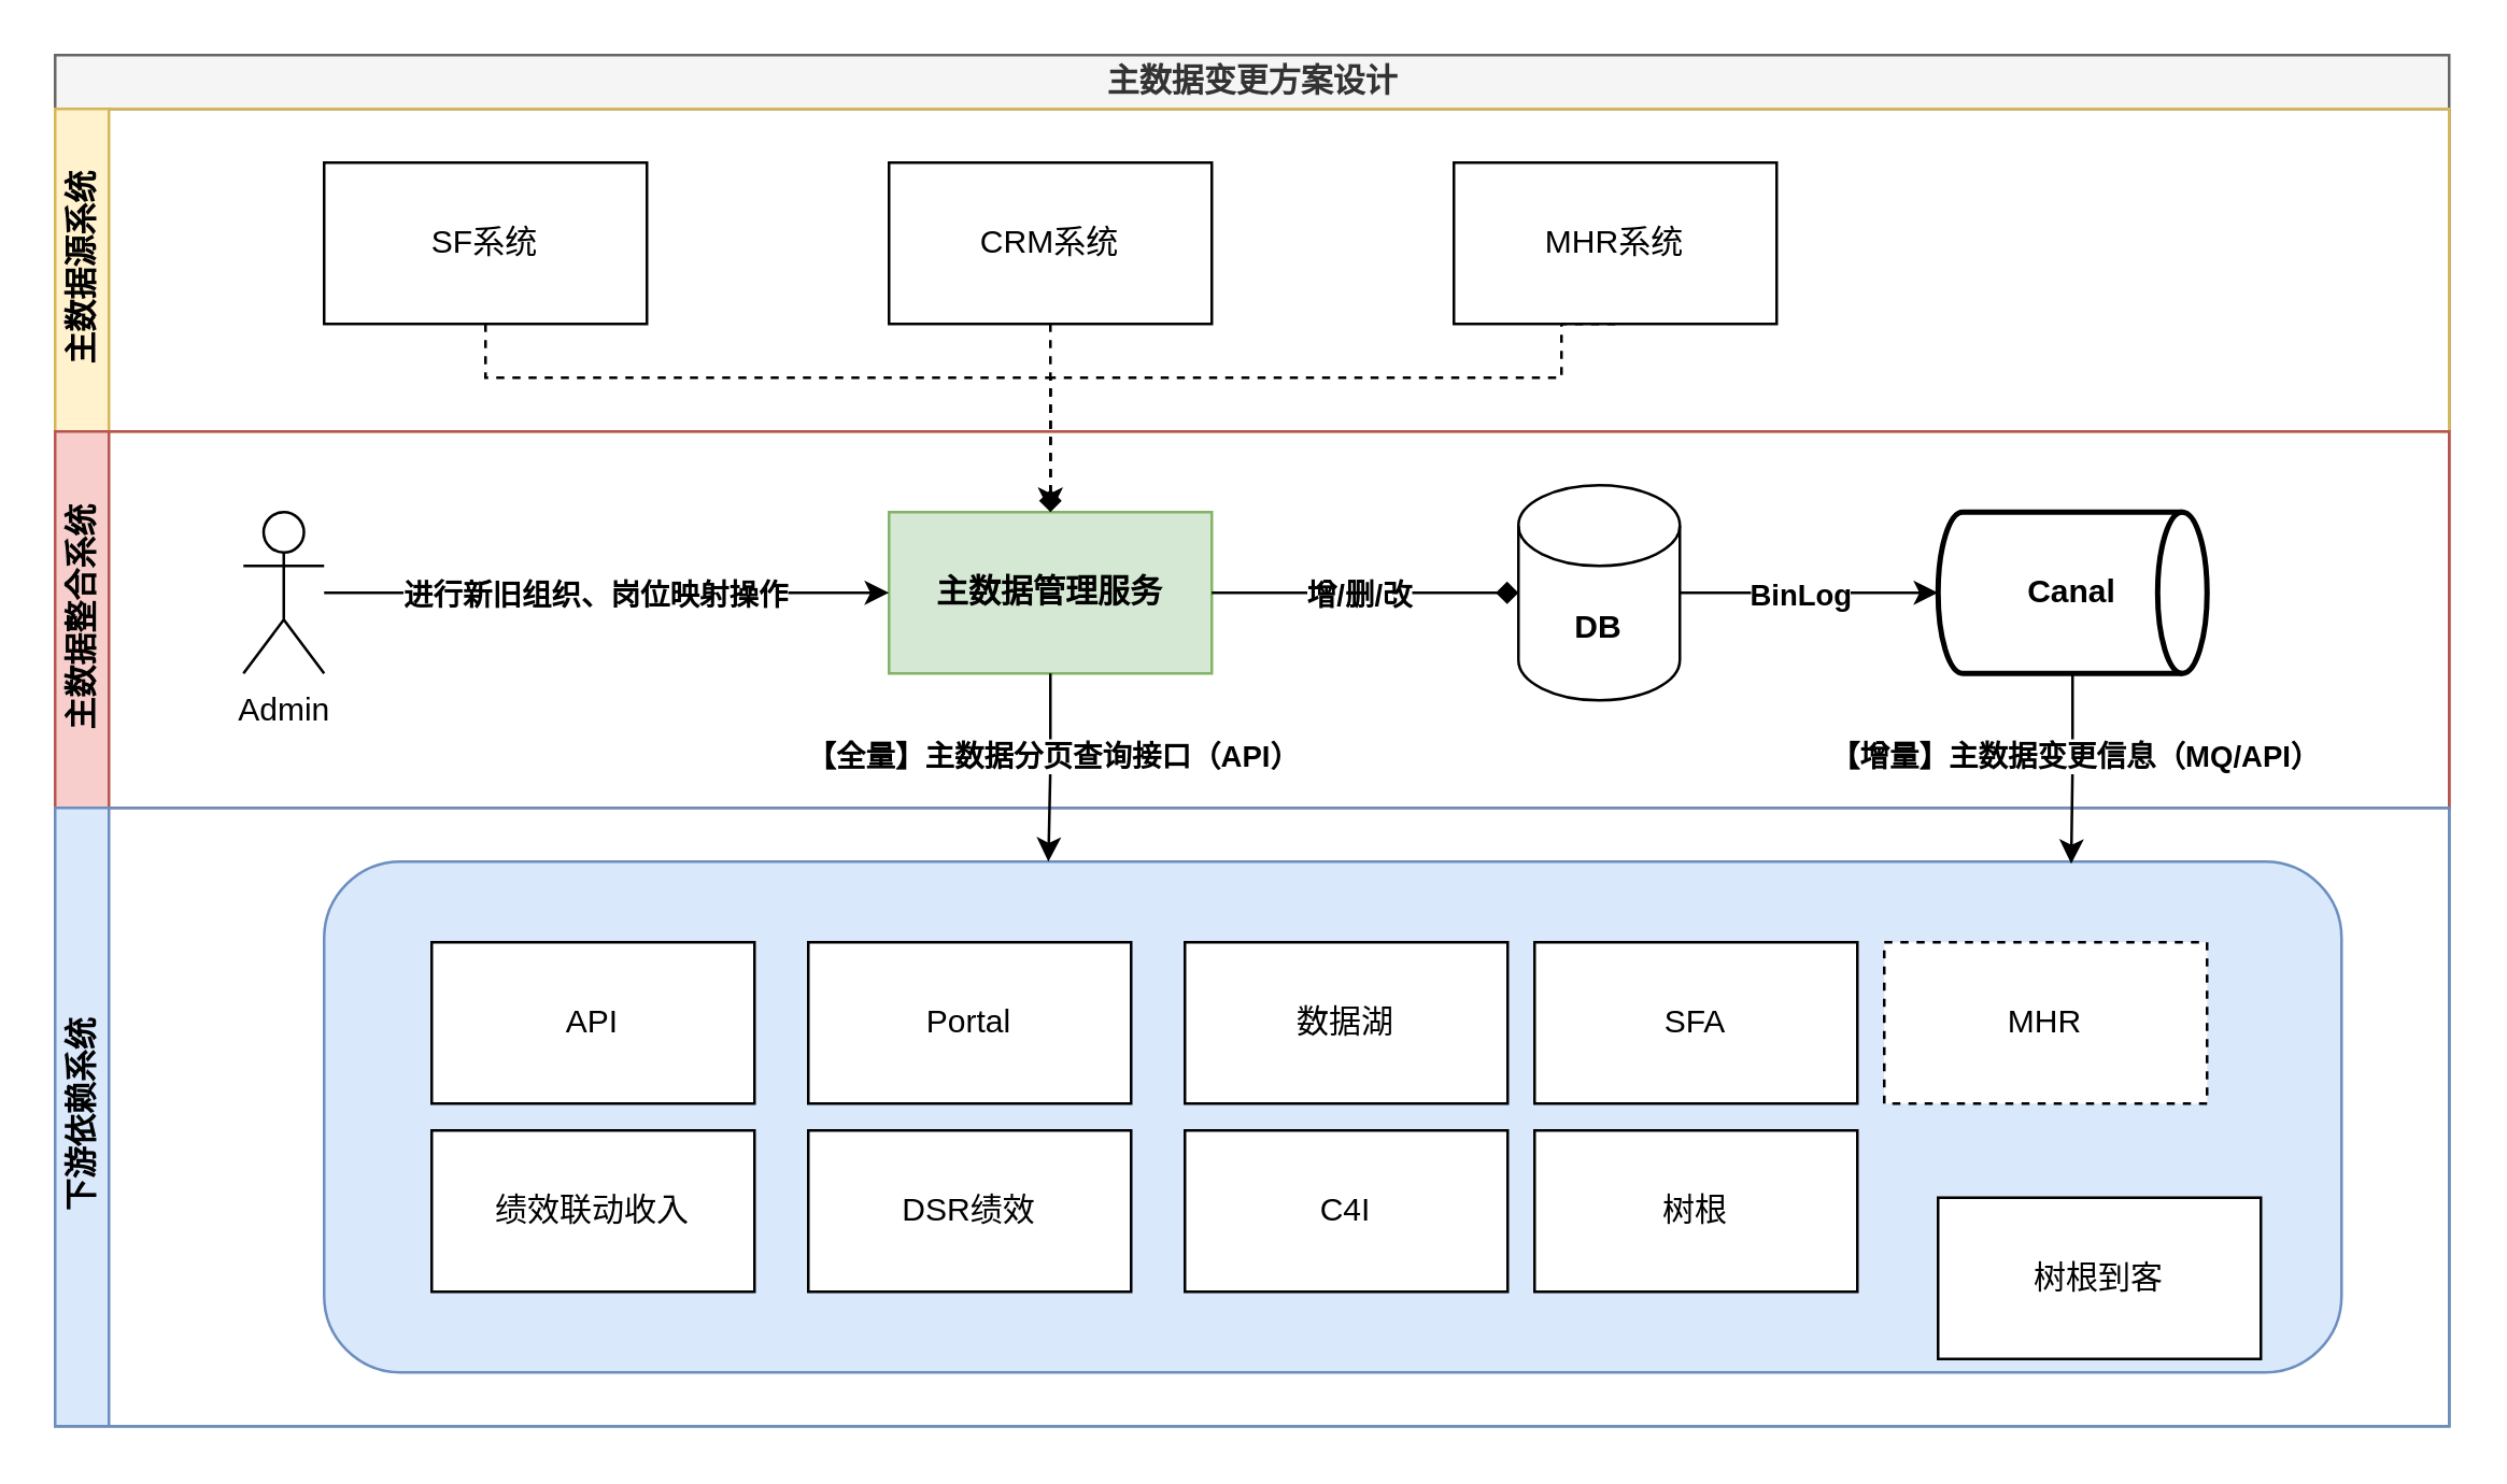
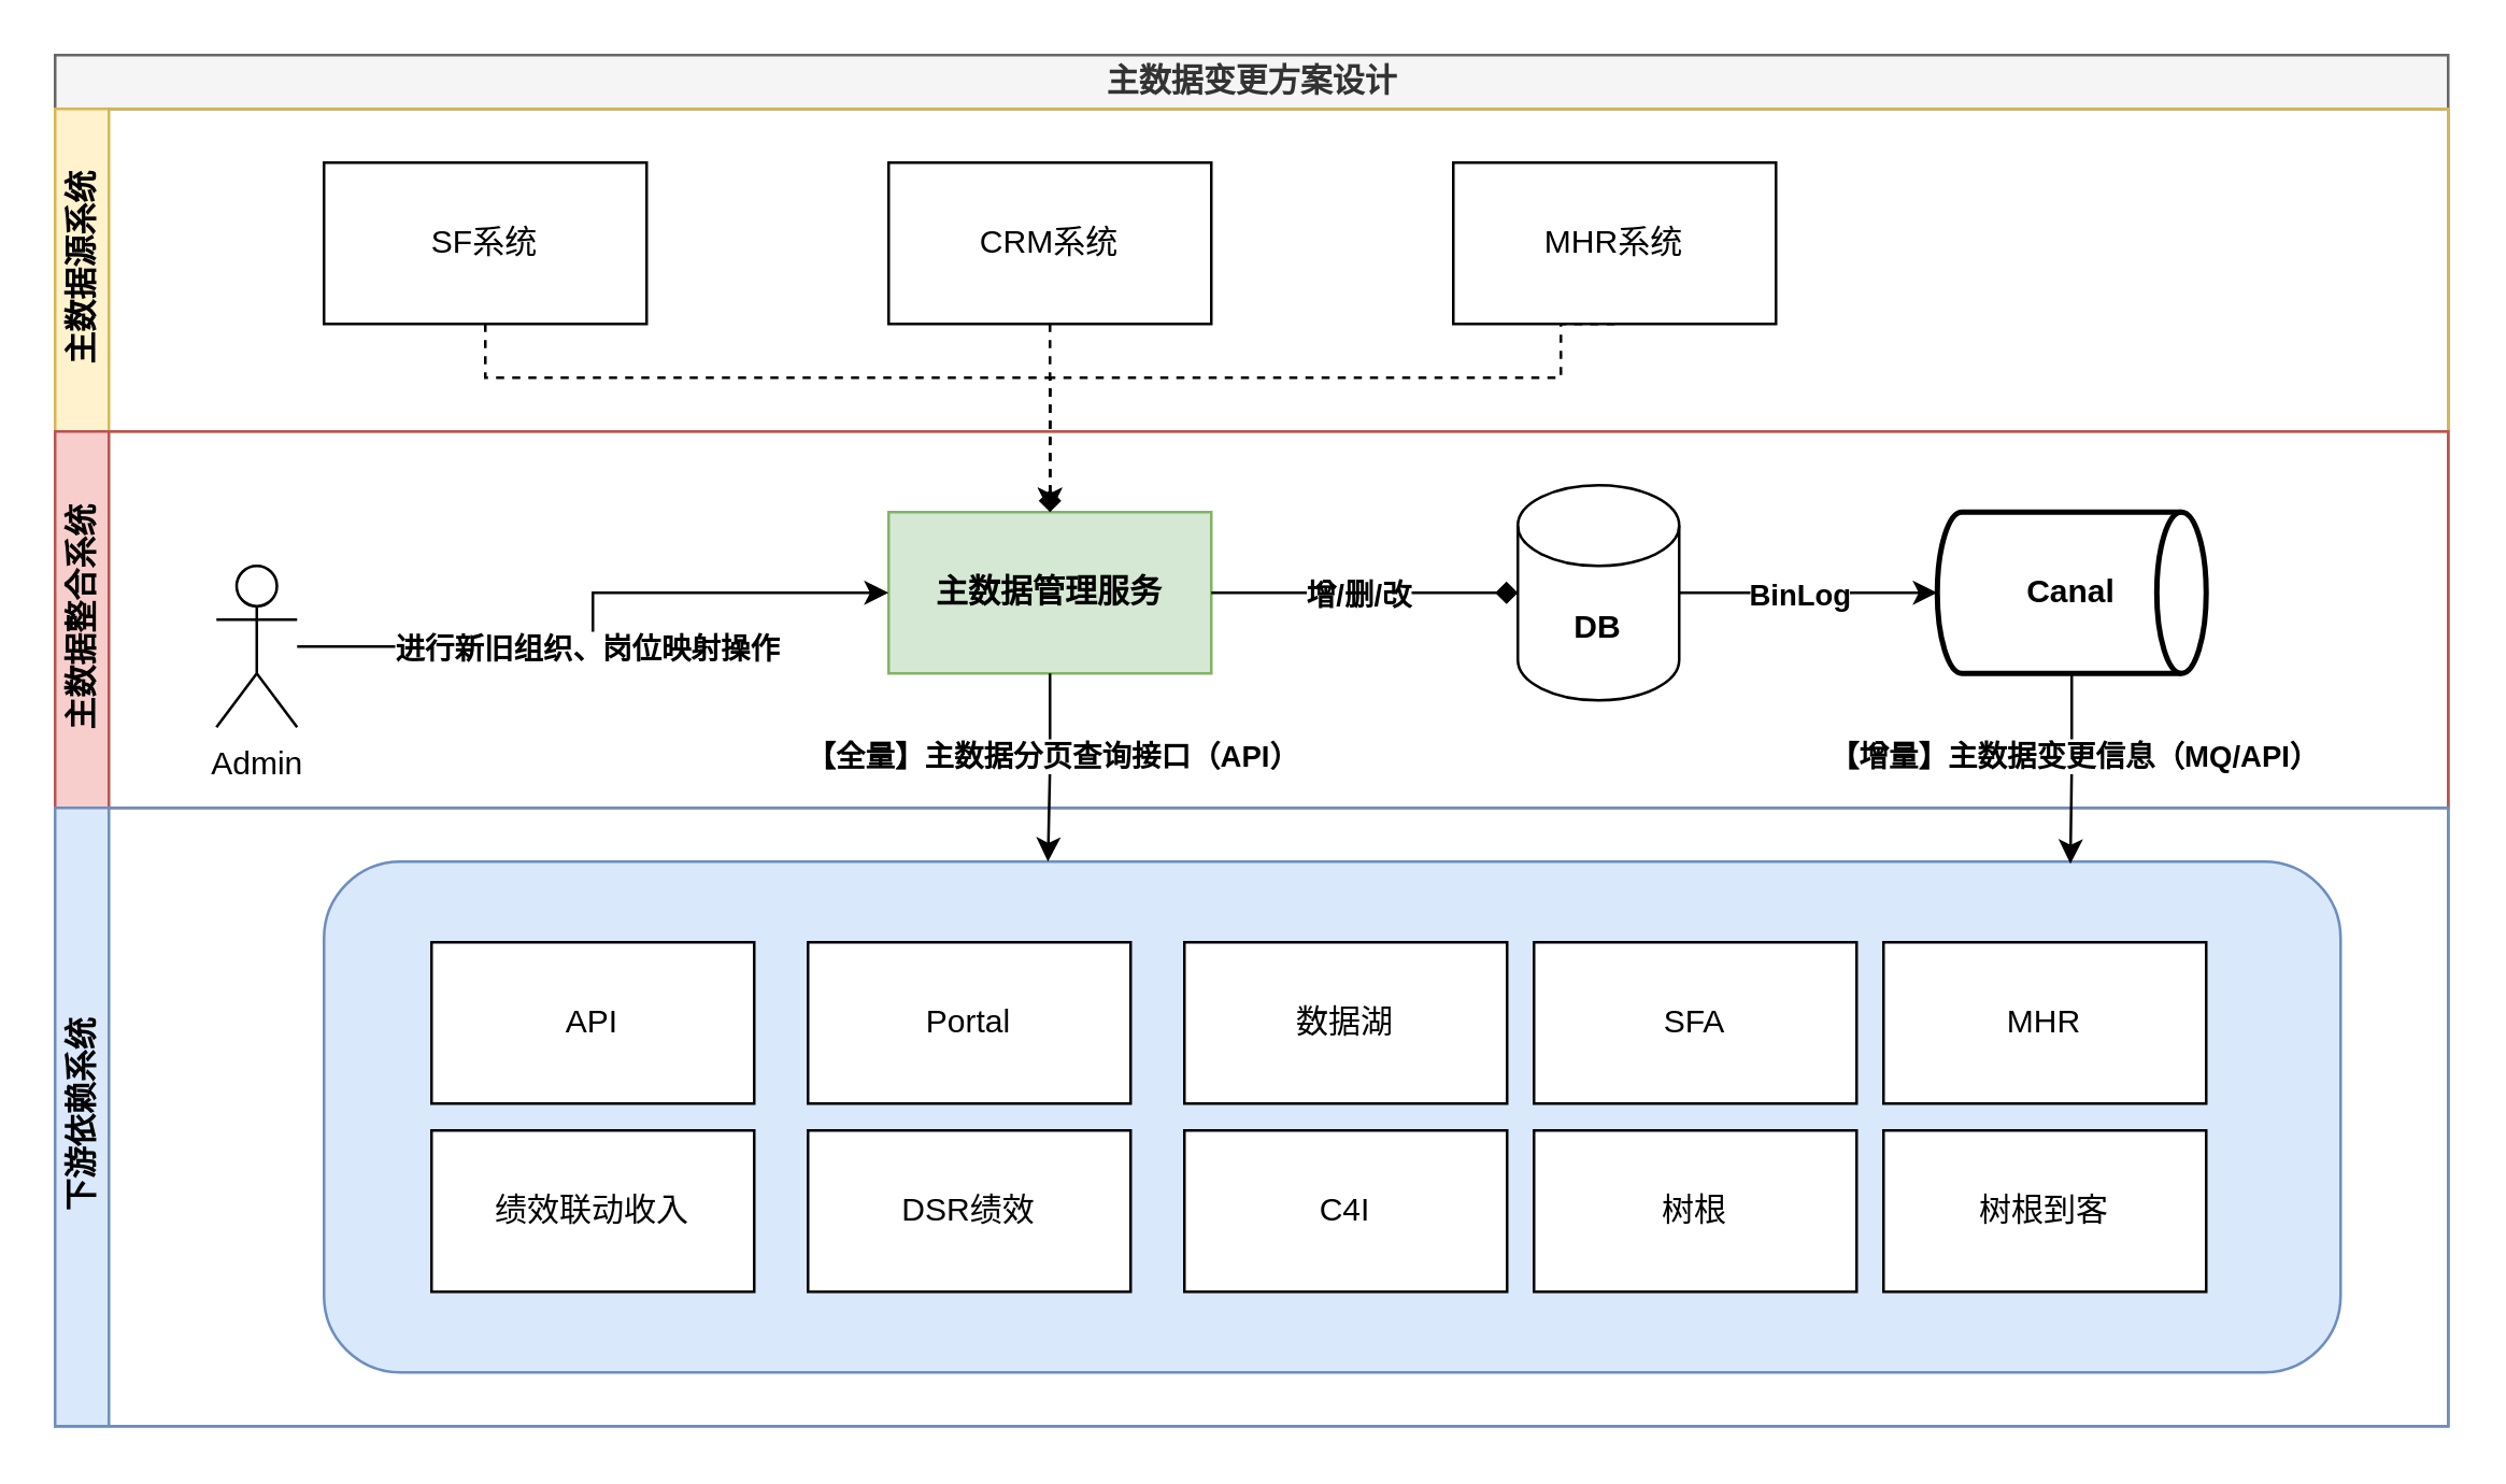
  <mxCell id="0" />
  <mxCell id="1" parent="0" />
  <mxCell id="2" value="主数据变更方案设计" style="swimlane;childLayout=stackLayout;resizeParent=1;resizeParentMax=0;horizontal=1;startSize=20;horizontalStack=0;html=1;fillColor=#f5f5f5;strokeColor=#666666;fontColor=#333333;" vertex="1" parent="1"><mxGeometry x="20" y="20" width="890" height="510" as="geometry" /></mxCell>
  <mxCell id="3" value="主数据源系统" style="swimlane;startSize=20;horizontal=0;html=1;fillColor=#fff2cc;strokeColor=#d6b656;" vertex="1" parent="2"><mxGeometry y="20" width="890" height="120" as="geometry" /></mxCell>
  <mxCell id="4" value="SF系统" style="rounded=0;whiteSpace=wrap;html=1;" vertex="1" parent="3"><mxGeometry x="100" y="20" width="120" height="60" as="geometry" /></mxCell>
  <mxCell id="5" value="CRM系统" style="rounded=0;whiteSpace=wrap;html=1;" vertex="1" parent="3"><mxGeometry x="310" y="20" width="120" height="60" as="geometry" /></mxCell>
  <mxCell id="6" style="edgeStyle=orthogonalEdgeStyle;rounded=0;orthogonalLoop=1;jettySize=auto;html=1;exitX=0.5;exitY=1;exitDx=0;exitDy=0;dashed=1;" edge="1" parent="3" source="7"><mxGeometry relative="1" as="geometry"><mxPoint x="370" y="150" as="targetPoint" /><Array as="points"><mxPoint x="560" y="100" /><mxPoint x="370" y="100" /></Array></mxGeometry></mxCell>
  <mxCell id="7" value="MHR系统" style="rounded=0;whiteSpace=wrap;html=1;" vertex="1" parent="3"><mxGeometry x="520" y="20" width="120" height="60" as="geometry" /></mxCell>
  <mxCell id="8" value="主数据整合系统" style="swimlane;startSize=20;horizontal=0;html=1;fillColor=#f8cecc;strokeColor=#b85450;" vertex="1" parent="2"><mxGeometry y="140" width="890" height="140" as="geometry" /></mxCell>
  <mxCell id="9" value="主数据管理服务" style="rounded=0;whiteSpace=wrap;html=1;fillColor=#d5e8d4;strokeColor=#82b366;fontStyle=1" vertex="1" parent="8"><mxGeometry x="310" y="30" width="120" height="60" as="geometry" /></mxCell>
  <mxCell id="10" value="" style="edgeStyle=orthogonalEdgeStyle;rounded=0;orthogonalLoop=1;jettySize=auto;html=1;entryX=0;entryY=0.5;entryDx=0;entryDy=0;" edge="1" parent="8" source="12" target="9"><mxGeometry relative="1" as="geometry"><mxPoint x="190" y="60" as="targetPoint" /></mxGeometry></mxCell>
  <mxCell id="11" value="进行新旧组织、岗位映射操作" style="edgeLabel;html=1;align=center;verticalAlign=middle;resizable=0;points=[];fontStyle=1" vertex="1" connectable="0" parent="10"><mxGeometry x="-0.542" y="1" relative="1" as="geometry"><mxPoint x="52" y="1" as="offset" /></mxGeometry></mxCell>
- <mxCell id="12" value="Admin" style="shape=umlActor;verticalLabelPosition=bottom;verticalAlign=top;html=1;outlineConnect=0;" vertex="1" parent="8"><mxGeometry x="70" y="30" width="30" height="60" as="geometry" /></mxCell>
+ <mxCell id="12" value="Admin" style="shape=umlActor;verticalLabelPosition=bottom;verticalAlign=top;html=1;outlineConnect=0;" vertex="1" parent="8"><mxGeometry x="60" y="50" width="30" height="60" as="geometry" /></mxCell>
  <mxCell id="13" value="DB" style="shape=cylinder3;whiteSpace=wrap;html=1;boundedLbl=1;backgroundOutline=1;size=15;fontStyle=1" vertex="1" parent="8"><mxGeometry x="544" y="20" width="60" height="80" as="geometry" /></mxCell>
  <mxCell id="14" style="edgeStyle=orthogonalEdgeStyle;rounded=0;orthogonalLoop=1;jettySize=auto;html=1;exitX=1;exitY=0.5;exitDx=0;exitDy=0;entryX=0;entryY=0.5;entryDx=0;entryDy=0;entryPerimeter=0;endArrow=diamond;" edge="1" parent="8" source="9" target="13"><mxGeometry relative="1" as="geometry" /></mxCell>
  <mxCell id="15" value="增/删/改" style="edgeLabel;html=1;align=center;verticalAlign=middle;resizable=0;points=[];fontStyle=1" vertex="1" connectable="0" parent="14"><mxGeometry x="-0.245" y="1" relative="1" as="geometry"><mxPoint x="11" y="1" as="offset" /></mxGeometry></mxCell>
  <mxCell id="16" value="Canal" style="strokeWidth=2;html=1;shape=mxgraph.flowchart.direct_data;whiteSpace=wrap;fontStyle=1" vertex="1" parent="8"><mxGeometry x="700" y="30" width="100" height="60" as="geometry" /></mxCell>
  <mxCell id="17" style="edgeStyle=orthogonalEdgeStyle;rounded=0;orthogonalLoop=1;jettySize=auto;html=1;exitX=1;exitY=0.5;exitDx=0;exitDy=0;exitPerimeter=0;entryX=0;entryY=0.5;entryDx=0;entryDy=0;entryPerimeter=0;" edge="1" parent="8" source="13" target="16"><mxGeometry relative="1" as="geometry" /></mxCell>
  <mxCell id="18" value="BinLog" style="edgeLabel;html=1;align=center;verticalAlign=middle;resizable=0;points=[];fontStyle=1" vertex="1" connectable="0" parent="17"><mxGeometry x="-0.085" relative="1" as="geometry"><mxPoint as="offset" /></mxGeometry></mxCell>
  <mxCell id="19" value="下游依赖系统" style="swimlane;startSize=20;horizontal=0;html=1;fillColor=#dae8fc;strokeColor=#6c8ebf;" vertex="1" parent="2"><mxGeometry y="280" width="890" height="230" as="geometry" /></mxCell>
  <mxCell id="20" value="" style="group" vertex="1" connectable="0" parent="19"><mxGeometry x="100" y="20" width="750" height="190" as="geometry" /></mxCell>
  <mxCell id="21" value="" style="rounded=1;whiteSpace=wrap;html=1;fillColor=#dae8fc;strokeColor=#6c8ebf;" vertex="1" parent="20"><mxGeometry width="750" height="190" as="geometry" /></mxCell>
  <mxCell id="22" value="API" style="rounded=0;whiteSpace=wrap;html=1;" vertex="1" parent="20"><mxGeometry x="40" y="30" width="120" height="60" as="geometry" /></mxCell>
  <mxCell id="23" value="Portal" style="rounded=0;whiteSpace=wrap;html=1;" vertex="1" parent="20"><mxGeometry x="180" y="30" width="120" height="60" as="geometry" /></mxCell>
  <mxCell id="24" value="数据湖" style="rounded=0;whiteSpace=wrap;html=1;" vertex="1" parent="20"><mxGeometry x="320" y="30" width="120" height="60" as="geometry" /></mxCell>
  <mxCell id="25" value="SFA" style="rounded=0;whiteSpace=wrap;html=1;" vertex="1" parent="20"><mxGeometry x="450" y="30" width="120" height="60" as="geometry" /></mxCell>
- <mxCell id="26" value="MHR" style="rounded=0;whiteSpace=wrap;html=1;dashed=1;" vertex="1" parent="20"><mxGeometry x="580" y="30" width="120" height="60" as="geometry" /></mxCell>
+ <mxCell id="26" value="MHR" style="rounded=0;whiteSpace=wrap;html=1;" vertex="1" parent="20"><mxGeometry x="580" y="30" width="120" height="60" as="geometry" /></mxCell>
  <mxCell id="27" value="绩效联动收入" style="rounded=0;whiteSpace=wrap;html=1;" vertex="1" parent="20"><mxGeometry x="40" y="100" width="120" height="60" as="geometry" /></mxCell>
  <mxCell id="28" value="DSR绩效" style="rounded=0;whiteSpace=wrap;html=1;" vertex="1" parent="20"><mxGeometry x="180" y="100" width="120" height="60" as="geometry" /></mxCell>
  <mxCell id="29" value="C4I" style="rounded=0;whiteSpace=wrap;html=1;" vertex="1" parent="20"><mxGeometry x="320" y="100" width="120" height="60" as="geometry" /></mxCell>
  <mxCell id="30" value="树根" style="rounded=0;whiteSpace=wrap;html=1;" vertex="1" parent="20"><mxGeometry x="450" y="100" width="120" height="60" as="geometry" /></mxCell>
- <mxCell id="31" value="树根到客" style="rounded=0;whiteSpace=wrap;html=1;" vertex="1" parent="20"><mxGeometry x="600" y="125" width="120" height="60" as="geometry" /></mxCell>
+ <mxCell id="31" value="树根到客" style="rounded=0;whiteSpace=wrap;html=1;" vertex="1" parent="20"><mxGeometry x="580" y="100" width="120" height="60" as="geometry" /></mxCell>
  <mxCell id="32" style="edgeStyle=orthogonalEdgeStyle;rounded=0;orthogonalLoop=1;jettySize=auto;html=1;exitX=0.5;exitY=1;exitDx=0;exitDy=0;entryX=0.5;entryY=0;entryDx=0;entryDy=0;dashed=1;" edge="1" parent="2" source="4" target="9"><mxGeometry relative="1" as="geometry"><Array as="points"><mxPoint x="160" y="120" /><mxPoint x="370" y="120" /></Array></mxGeometry></mxCell>
  <mxCell id="33" style="edgeStyle=orthogonalEdgeStyle;rounded=0;orthogonalLoop=1;jettySize=auto;html=1;exitX=0.5;exitY=1;exitDx=0;exitDy=0;entryX=0.5;entryY=0;entryDx=0;entryDy=0;dashed=1;endArrow=diamond;" edge="1" parent="2" source="5" target="9"><mxGeometry relative="1" as="geometry" /></mxCell>
  <mxCell id="34" style="edgeStyle=orthogonalEdgeStyle;rounded=0;orthogonalLoop=1;jettySize=auto;html=1;exitX=0.5;exitY=1;exitDx=0;exitDy=0;entryX=0.359;entryY=0;entryDx=0;entryDy=0;entryPerimeter=0;" edge="1" parent="2" source="9" target="21"><mxGeometry relative="1" as="geometry" /></mxCell>
  <mxCell id="35" value="【全量】主数据分页查询接口（API）" style="edgeLabel;html=1;align=center;verticalAlign=middle;resizable=0;points=[];fontStyle=1" vertex="1" connectable="0" parent="34"><mxGeometry x="-0.49" relative="1" as="geometry"><mxPoint y="12" as="offset" /></mxGeometry></mxCell>
  <mxCell id="36" style="edgeStyle=orthogonalEdgeStyle;rounded=0;orthogonalLoop=1;jettySize=auto;html=1;exitX=0.5;exitY=1;exitDx=0;exitDy=0;exitPerimeter=0;entryX=0.866;entryY=0.004;entryDx=0;entryDy=0;entryPerimeter=0;" edge="1" parent="2" source="16" target="21"><mxGeometry relative="1" as="geometry" /></mxCell>
  <mxCell id="37" value="【增量】主数据变更信息（MQ/API）" style="edgeLabel;html=1;align=center;verticalAlign=middle;resizable=0;points=[];fontStyle=1" vertex="1" connectable="0" parent="36"><mxGeometry x="-0.058" y="-1" relative="1" as="geometry"><mxPoint x="1" y="-4" as="offset" /></mxGeometry></mxCell>
